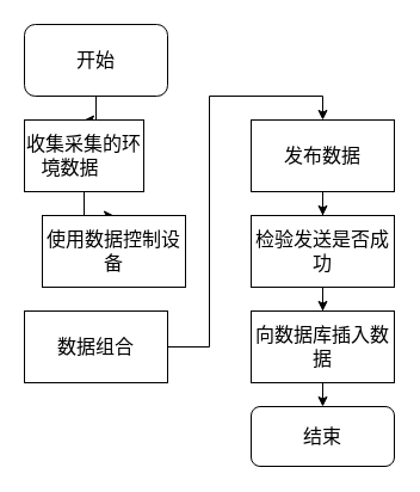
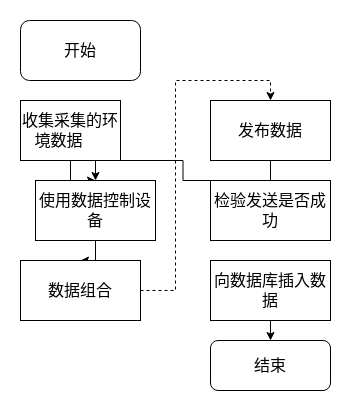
  <mxCell id="0" />
  <mxCell id="1" parent="0" />
- <mxCell id="2" style="edgeStyle=orthogonalEdgeStyle;rounded=0;orthogonalLoop=1;jettySize=auto;html=1;exitX=0.5;exitY=1;exitDx=0;exitDy=0;fontSize=16;" edge="1" parent="1" source="3" target="5"><mxGeometry relative="1" as="geometry"><mxPoint x="80" y="130" as="targetPoint" /></mxGeometry></mxCell>
  <mxCell id="3" value="开始" style="rounded=1;whiteSpace=wrap;html=1;fontSize=16;" vertex="1" parent="1"><mxGeometry x="20" y="20" width="120" height="60" as="geometry" /></mxCell>
  <mxCell id="4" style="edgeStyle=orthogonalEdgeStyle;rounded=0;orthogonalLoop=1;jettySize=auto;html=1;exitX=0.5;exitY=1;exitDx=0;exitDy=0;fontSize=16;" edge="1" parent="1" source="5" target="7"><mxGeometry relative="1" as="geometry"><mxPoint x="80" y="210" as="targetPoint" /></mxGeometry></mxCell>
  <mxCell id="5" value="收集采集的环境数据&lt;span style=&quot;white-space: pre;&quot;&gt;&#09;&lt;/span&gt;" style="rounded=0;whiteSpace=wrap;html=1;fontSize=16;" vertex="1" parent="1"><mxGeometry x="20" y="100" width="100" height="60" as="geometry" /></mxCell>
+ <mxCell id="6" style="edgeStyle=orthogonalEdgeStyle;rounded=0;orthogonalLoop=1;jettySize=auto;html=1;exitX=0.5;exitY=1;exitDx=0;exitDy=0;fontSize=16;" edge="1" parent="1" source="7" target="9"><mxGeometry relative="1" as="geometry"><mxPoint x="80" y="290" as="targetPoint" /></mxGeometry></mxCell>
  <mxCell id="7" value="使用数据控制设备" style="rounded=0;whiteSpace=wrap;html=1;fontSize=16;" vertex="1" parent="1"><mxGeometry x="35" y="180" width="120" height="60" as="geometry" /></mxCell>
- <mxCell id="8" style="edgeStyle=orthogonalEdgeStyle;rounded=0;orthogonalLoop=1;jettySize=auto;html=1;exitX=1;exitY=0.5;exitDx=0;exitDy=0;entryX=0.5;entryY=0;entryDx=0;entryDy=0;fontSize=16;" edge="1" parent="1" source="9" target="11"><mxGeometry relative="1" as="geometry"><mxPoint x="200" y="80" as="targetPoint" /></mxGeometry></mxCell>
+ <mxCell id="8" style="edgeStyle=orthogonalEdgeStyle;rounded=0;orthogonalLoop=1;jettySize=auto;html=1;exitX=1;exitY=0.5;exitDx=0;exitDy=0;entryX=0.5;entryY=0;entryDx=0;entryDy=0;fontSize=16;dashed=1;" edge="1" parent="1" source="9" target="11"><mxGeometry relative="1" as="geometry"><mxPoint x="200" y="80" as="targetPoint" /></mxGeometry></mxCell>
  <mxCell id="9" value="数据组合" style="rounded=0;whiteSpace=wrap;html=1;fontSize=16;" vertex="1" parent="1"><mxGeometry x="20" y="260" width="120" height="60" as="geometry" /></mxCell>
- <mxCell id="10" style="edgeStyle=orthogonalEdgeStyle;rounded=0;orthogonalLoop=1;jettySize=auto;html=1;exitX=0.5;exitY=1;exitDx=0;exitDy=0;fontSize=16;" edge="1" parent="1" source="11" target="13"><mxGeometry relative="1" as="geometry"><mxPoint x="270" y="180" as="targetPoint" /></mxGeometry></mxCell>
+ <mxCell id="10" style="edgeStyle=orthogonalEdgeStyle;rounded=0;orthogonalLoop=1;jettySize=auto;html=1;exitX=0.5;exitY=1;exitDx=0;exitDy=0;fontSize=16;" edge="1" parent="1" source="11" target="7"><mxGeometry relative="1" as="geometry"><mxPoint x="270" y="180" as="targetPoint" /></mxGeometry></mxCell>
  <mxCell id="11" value="发布数据" style="rounded=0;whiteSpace=wrap;html=1;fontSize=16;" vertex="1" parent="1"><mxGeometry x="210" y="100" width="120" height="60" as="geometry" /></mxCell>
- <mxCell id="12" style="edgeStyle=orthogonalEdgeStyle;rounded=0;orthogonalLoop=1;jettySize=auto;html=1;exitX=0.5;exitY=1;exitDx=0;exitDy=0;fontSize=16;" edge="1" parent="1" source="13" target="15"><mxGeometry relative="1" as="geometry"><mxPoint x="270" y="280" as="targetPoint" /></mxGeometry></mxCell>
  <mxCell id="13" value="检验发送是否成功" style="rounded=0;whiteSpace=wrap;html=1;fontSize=16;" vertex="1" parent="1"><mxGeometry x="210" y="180" width="120" height="60" as="geometry" /></mxCell>
  <mxCell id="14" style="edgeStyle=orthogonalEdgeStyle;rounded=0;orthogonalLoop=1;jettySize=auto;html=1;exitX=0.5;exitY=1;exitDx=0;exitDy=0;entryX=0.5;entryY=0;entryDx=0;entryDy=0;fontSize=16;" edge="1" parent="1" source="15" target="16"><mxGeometry relative="1" as="geometry"><mxPoint x="270" y="340" as="targetPoint" /></mxGeometry></mxCell>
  <mxCell id="15" value="向数据库插入数据" style="rounded=0;whiteSpace=wrap;html=1;fontSize=16;" vertex="1" parent="1"><mxGeometry x="210" y="260" width="120" height="60" as="geometry" /></mxCell>
  <mxCell id="16" value="结束" style="rounded=1;whiteSpace=wrap;html=1;fontSize=16;" vertex="1" parent="1"><mxGeometry x="210" y="340" width="120" height="50" as="geometry" /></mxCell>
